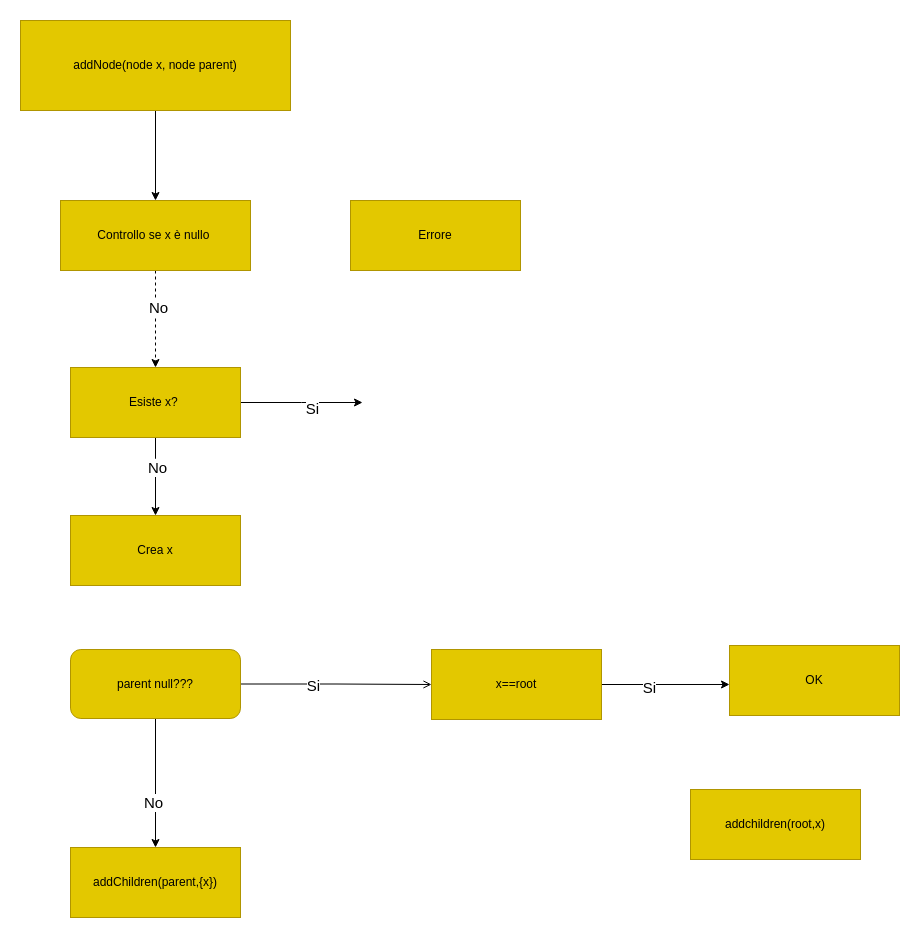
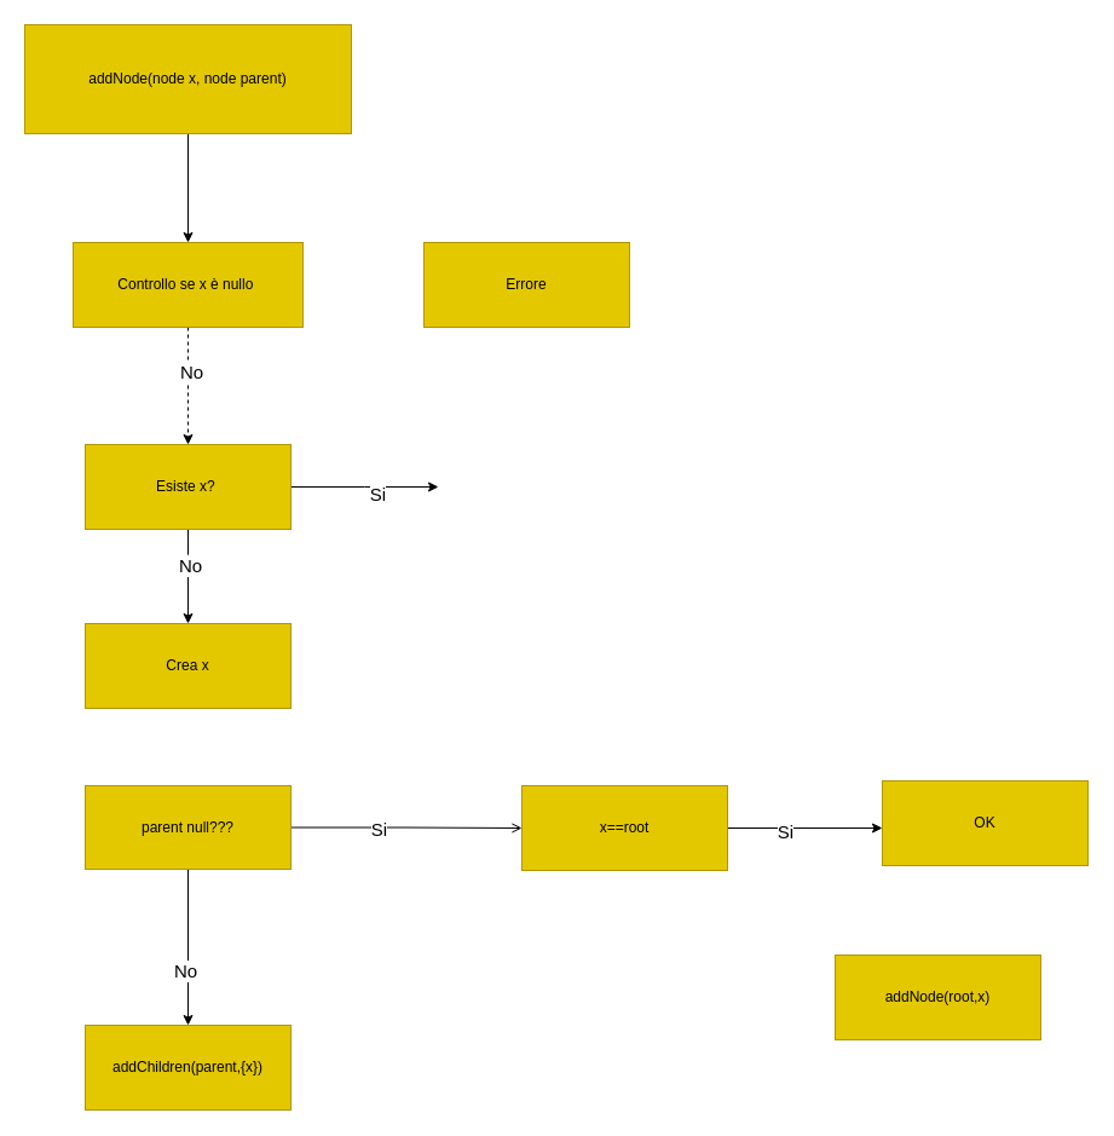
  <mxCell id="0" />
  <mxCell id="1" parent="0" />
  <mxCell id="2" style="edgeStyle=orthogonalEdgeStyle;rounded=0;orthogonalLoop=1;jettySize=auto;html=1;exitX=0.5;exitY=1;exitDx=0;exitDy=0;entryX=0.5;entryY=0;entryDx=0;entryDy=0;" edge="1" parent="1" source="3" target="6"><mxGeometry relative="1" as="geometry" /></mxCell>
  <mxCell id="3" value="addNode(node x, node parent)" style="rounded=0;whiteSpace=wrap;html=1;fillColor=#e3c800;strokeColor=#B09500;fontColor=#000000;" vertex="1" parent="1"><mxGeometry x="20" y="20" width="270" height="90" as="geometry" /></mxCell>
  <mxCell id="4" style="edgeStyle=orthogonalEdgeStyle;rounded=0;orthogonalLoop=1;jettySize=auto;html=1;exitX=0.5;exitY=1;exitDx=0;exitDy=0;entryX=0.5;entryY=0;entryDx=0;entryDy=0;fontSize=15;dashed=1;" edge="1" parent="1" source="6" target="12"><mxGeometry relative="1" as="geometry" /></mxCell>
  <mxCell id="5" value="No" style="edgeLabel;html=1;align=center;verticalAlign=middle;resizable=0;points=[];fontSize=15;" vertex="1" connectable="0" parent="4"><mxGeometry x="-0.258" y="2" relative="1" as="geometry"><mxPoint as="offset" /></mxGeometry></mxCell>
  <mxCell id="6" value="Controllo se x è nullo&amp;nbsp;" style="rounded=0;whiteSpace=wrap;html=1;fillColor=#e3c800;strokeColor=#B09500;fontColor=#000000;" vertex="1" parent="1"><mxGeometry x="60" y="200" width="190" height="70" as="geometry" /></mxCell>
  <mxCell id="7" value="Errore" style="rounded=0;whiteSpace=wrap;html=1;fillColor=#e3c800;strokeColor=#B09500;fontColor=#000000;" vertex="1" parent="1"><mxGeometry x="350" y="200" width="170" height="70" as="geometry" /></mxCell>
  <mxCell id="8" style="edgeStyle=orthogonalEdgeStyle;rounded=0;orthogonalLoop=1;jettySize=auto;html=1;exitX=1;exitY=0.5;exitDx=0;exitDy=0;fontSize=15;" edge="1" parent="1" source="12"><mxGeometry relative="1" as="geometry"><mxPoint x="362" y="402" as="targetPoint" /></mxGeometry></mxCell>
  <mxCell id="9" value="Si" style="edgeLabel;html=1;align=center;verticalAlign=middle;resizable=0;points=[];fontSize=15;" vertex="1" connectable="0" parent="8"><mxGeometry x="0.18" y="-5" relative="1" as="geometry"><mxPoint as="offset" /></mxGeometry></mxCell>
  <mxCell id="10" style="edgeStyle=orthogonalEdgeStyle;rounded=0;orthogonalLoop=1;jettySize=auto;html=1;exitX=0.5;exitY=1;exitDx=0;exitDy=0;entryX=0.5;entryY=0;entryDx=0;entryDy=0;fontSize=15;" edge="1" parent="1" source="12" target="13"><mxGeometry relative="1" as="geometry"><Array as="points"><mxPoint x="155" y="458" /><mxPoint x="155" y="458" /></Array></mxGeometry></mxCell>
  <mxCell id="11" value="No" style="edgeLabel;html=1;align=center;verticalAlign=middle;resizable=0;points=[];fontSize=15;" vertex="1" connectable="0" parent="10"><mxGeometry x="-0.256" y="1" relative="1" as="geometry"><mxPoint as="offset" /></mxGeometry></mxCell>
  <mxCell id="12" value="Esiste x?&amp;nbsp;" style="rounded=0;whiteSpace=wrap;html=1;fillColor=#e3c800;strokeColor=#B09500;fontColor=#000000;" vertex="1" parent="1"><mxGeometry x="70" y="367" width="170" height="70" as="geometry" /></mxCell>
  <mxCell id="13" value="Crea x" style="rounded=0;whiteSpace=wrap;html=1;fillColor=#e3c800;strokeColor=#B09500;fontColor=#000000;" vertex="1" parent="1"><mxGeometry x="70" y="515" width="170" height="70" as="geometry" /></mxCell>
  <mxCell id="14" style="edgeStyle=orthogonalEdgeStyle;rounded=0;orthogonalLoop=1;jettySize=auto;html=1;exitX=1;exitY=0.5;exitDx=0;exitDy=0;fontSize=15;entryX=0;entryY=0.5;entryDx=0;entryDy=0;endArrow=open;" edge="1" parent="1" source="18" target="22"><mxGeometry relative="1" as="geometry"><mxPoint x="425" y="684" as="targetPoint" /></mxGeometry></mxCell>
  <mxCell id="15" value="Si" style="edgeLabel;html=1;align=center;verticalAlign=middle;resizable=0;points=[];fontSize=15;" vertex="1" connectable="0" parent="14"><mxGeometry x="-0.244" relative="1" as="geometry"><mxPoint y="1" as="offset" /></mxGeometry></mxCell>
  <mxCell id="16" style="edgeStyle=orthogonalEdgeStyle;rounded=0;orthogonalLoop=1;jettySize=auto;html=1;exitX=0.5;exitY=1;exitDx=0;exitDy=0;entryX=0.5;entryY=0;entryDx=0;entryDy=0;fontSize=15;" edge="1" parent="1" source="18" target="19"><mxGeometry relative="1" as="geometry"><Array as="points"><mxPoint x="155" y="806" /><mxPoint x="155" y="806" /></Array></mxGeometry></mxCell>
  <mxCell id="17" value="No" style="edgeLabel;html=1;align=center;verticalAlign=middle;resizable=0;points=[];fontSize=15;" vertex="1" connectable="0" parent="16"><mxGeometry x="0.287" y="-3" relative="1" as="geometry"><mxPoint as="offset" /></mxGeometry></mxCell>
- <mxCell id="18" value="parent null???" style="whiteSpace=wrap;html=1;fillColor=#e3c800;strokeColor=#B09500;fontColor=#000000;rounded=1;" vertex="1" parent="1"><mxGeometry x="70" y="649" width="170" height="69" as="geometry" /></mxCell>
+ <mxCell id="18" value="parent null???" style="rounded=0;whiteSpace=wrap;html=1;fillColor=#e3c800;strokeColor=#B09500;fontColor=#000000;" vertex="1" parent="1"><mxGeometry x="70" y="649" width="170" height="69" as="geometry" /></mxCell>
  <mxCell id="19" value="addChildren(parent,{x})" style="rounded=0;whiteSpace=wrap;html=1;fillColor=#e3c800;strokeColor=#B09500;fontColor=#000000;" vertex="1" parent="1"><mxGeometry x="70" y="847" width="170" height="70" as="geometry" /></mxCell>
  <mxCell id="20" style="edgeStyle=orthogonalEdgeStyle;rounded=0;orthogonalLoop=1;jettySize=auto;html=1;exitX=1;exitY=0.5;exitDx=0;exitDy=0;fontSize=15;entryX=0;entryY=0.557;entryDx=0;entryDy=0;entryPerimeter=0;" edge="1" parent="1" source="22" target="24"><mxGeometry relative="1" as="geometry"><mxPoint x="682" y="691" as="targetPoint" /></mxGeometry></mxCell>
  <mxCell id="21" value="Si" style="edgeLabel;html=1;align=center;verticalAlign=middle;resizable=0;points=[];fontSize=15;" vertex="1" connectable="0" parent="20"><mxGeometry x="-0.268" y="-3" relative="1" as="geometry"><mxPoint as="offset" /></mxGeometry></mxCell>
  <mxCell id="22" value="x==root" style="rounded=0;whiteSpace=wrap;html=1;fillColor=#e3c800;strokeColor=#B09500;fontColor=#000000;" vertex="1" parent="1"><mxGeometry x="431" y="649" width="170" height="70" as="geometry" /></mxCell>
- <mxCell id="23" value="addchildren(root,x)" style="rounded=0;whiteSpace=wrap;html=1;fillColor=#e3c800;strokeColor=#B09500;fontColor=#000000;" vertex="1" parent="1"><mxGeometry x="690" y="789" width="170" height="70" as="geometry" /></mxCell>
+ <mxCell id="23" value="addNode(root,x)" style="rounded=0;whiteSpace=wrap;html=1;fillColor=#e3c800;strokeColor=#B09500;fontColor=#000000;" vertex="1" parent="1"><mxGeometry x="690" y="789" width="170" height="70" as="geometry" /></mxCell>
  <mxCell id="24" value="OK" style="rounded=0;whiteSpace=wrap;html=1;fillColor=#e3c800;strokeColor=#B09500;fontColor=#000000;" vertex="1" parent="1"><mxGeometry x="729" y="645" width="170" height="70" as="geometry" /></mxCell>
